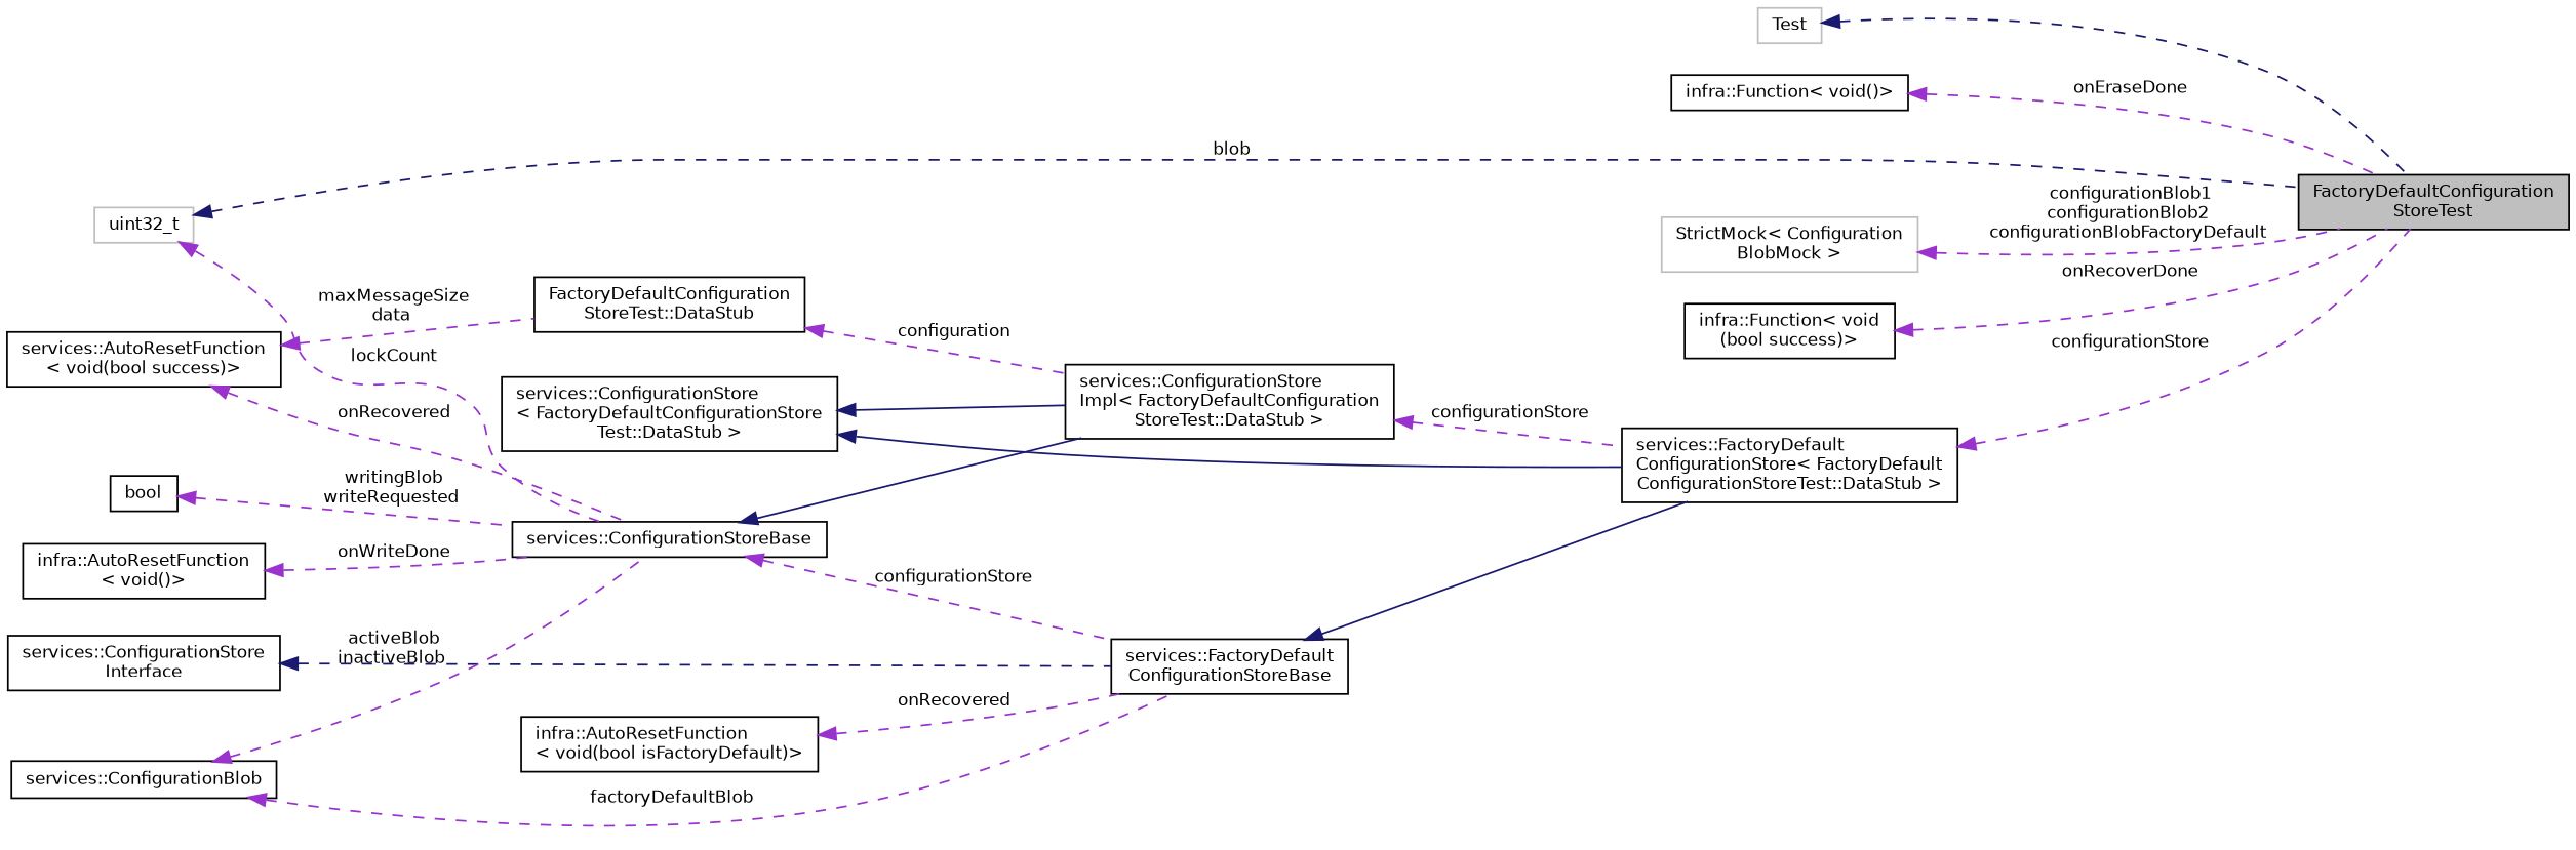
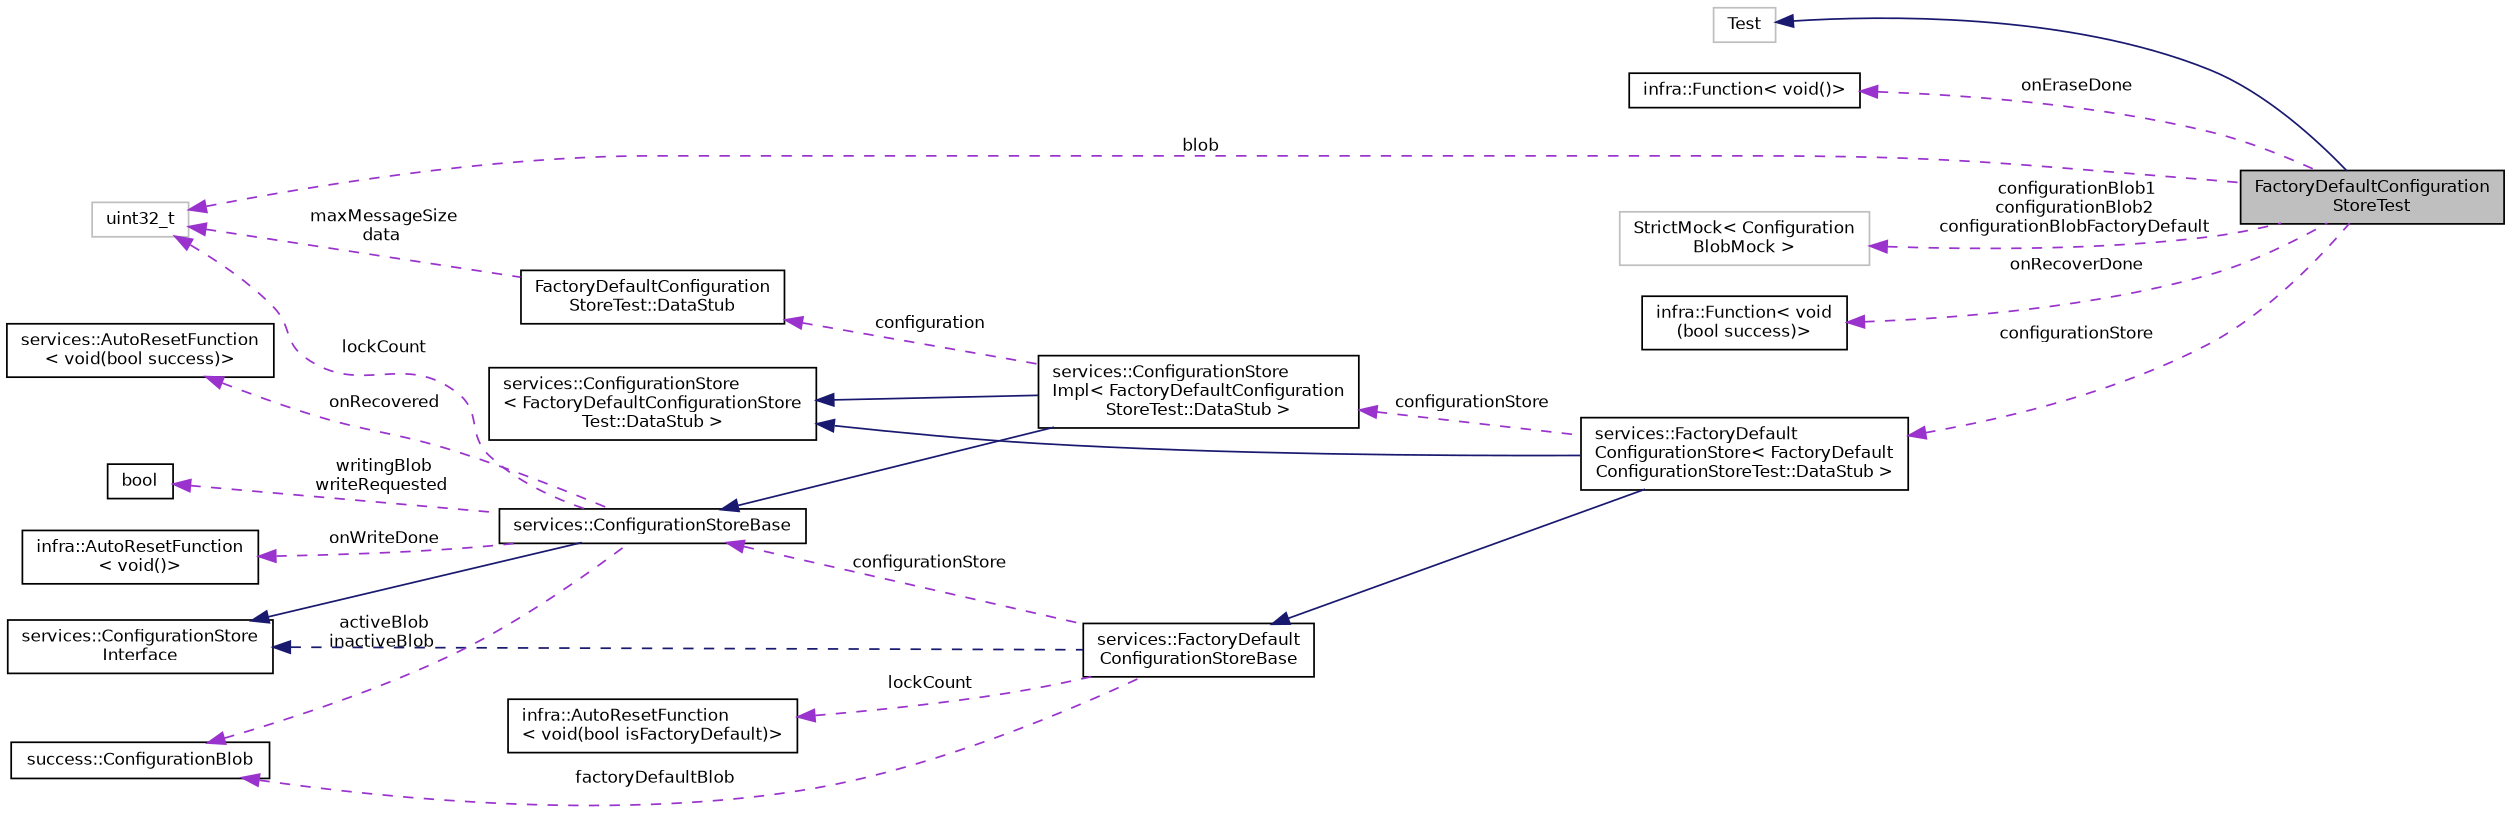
  digraph {
    rankdir=LR
    node [color=black fillcolor=white fontname=Helvetica fontsize=10 shape=record style=filled]
    edge [color=darkorchid3 dir=back fontname=Helvetica fontsize=10 labelfontname=Helvetica labelfontsize=10 style=dashed]
    n1 [fillcolor=grey75 fontcolor=black height=0.2 label="FactoryDefaultConfiguration\lStoreTest" width=0.4]
    n2 [color=grey75 height=0.2 label=Test width=0.4]
    n3 [height=0.2 label="infra::Function\< void()\>" width=0.4]
    n4 [color=grey75 height=0.2 label=uint32_t width=0.4]
    n5 [height=0.2 label="services::ConfigurationStoreBase" width=0.4]
    n6 [height=0.2 label="FactoryDefaultConfiguration\lStoreTest::DataStub" width=0.4]
    n7 [height=0.2 label="services::FactoryDefault\lConfigurationStoreBase" width=0.4]
    n8 [height=0.2 label="services::ConfigurationStore\lImpl\< FactoryDefaultConfiguration\lStoreTest::DataStub \>" width=0.4]
    n9 [color=grey75 height=0.2 label="StrictMock\< Configuration\lBlobMock \>" width=0.4]
    n10 [height=0.2 label="infra::Function\< void\l(bool success)\>" width=0.4]
    n11 [height=0.2 label="services::FactoryDefault\lConfigurationStore\< FactoryDefault\lConfigurationStoreTest::DataStub \>" width=0.4]
    n12 [height=0.2 label="services::ConfigurationStore\lInterface" width=0.4]
    n13 [height=0.2 label="infra::AutoResetFunction\l\< void(bool isFactoryDefault)\>" width=0.4]
    n14 [height=0.2 label="infra::AutoResetFunction\l\< void()\>" width=0.4]
-   n15 [height=0.2 label="services::ConfigurationBlob" width=0.4]
+   n15 [height=0.2 label="success::ConfigurationBlob" width=0.4]
    n16 [height=0.2 label="services::AutoResetFunction\l\< void(bool success)\>" width=0.4]
    n17 [height=0.2 label=bool width=0.4]
    n18 [height=0.2 label="services::ConfigurationStore\l\< FactoryDefaultConfigurationStore\lTest::DataStub \>" width=0.4]
-   n2 -> n1 [color=midnightblue]
+   n2 -> n1 [color=midnightblue style=solid]
    n3 -> n1 [label=" onEraseDone"]
-   n4 -> n1 [color=midnightblue label=" blob"]
+   n4 -> n1 [label=" blob"]
    n4 -> n5 [label=" lockCount"]
-   n16 -> n6 [label=" maxMessageSize\ndata"]
+   n4 -> n6 [label=" maxMessageSize\ndata"]
    n5 -> n7 [label=" configurationStore"]
    n5 -> n8 [color=midnightblue style=solid]
    n6 -> n8 [label=" configuration"]
    n7 -> n11 [color=midnightblue style=solid]
    n8 -> n11 [label=" configurationStore"]
    n9 -> n1 [label=" configurationBlob1\nconfigurationBlob2\nconfigurationBlobFactoryDefault"]
    n10 -> n1 [label=" onRecoverDone"]
    n11 -> n1 [label=" configurationStore"]
+   n12 -> n5 [color=midnightblue style=solid]
    n12 -> n7 [color=midnightblue]
-   n13 -> n7 [label=" onRecovered"]
+   n13 -> n7 [label=" lockCount"]
    n14 -> n5 [label=" onWriteDone"]
    n15 -> n5 [label=" activeBlob\ninactiveBlob"]
    n15 -> n7 [label=" factoryDefaultBlob"]
    n16 -> n5 [label=" onRecovered"]
    n17 -> n5 [label=" writingBlob\nwriteRequested"]
    n18 -> n8 [color=midnightblue style=solid]
    n18 -> n11 [color=midnightblue style=solid]
  }
